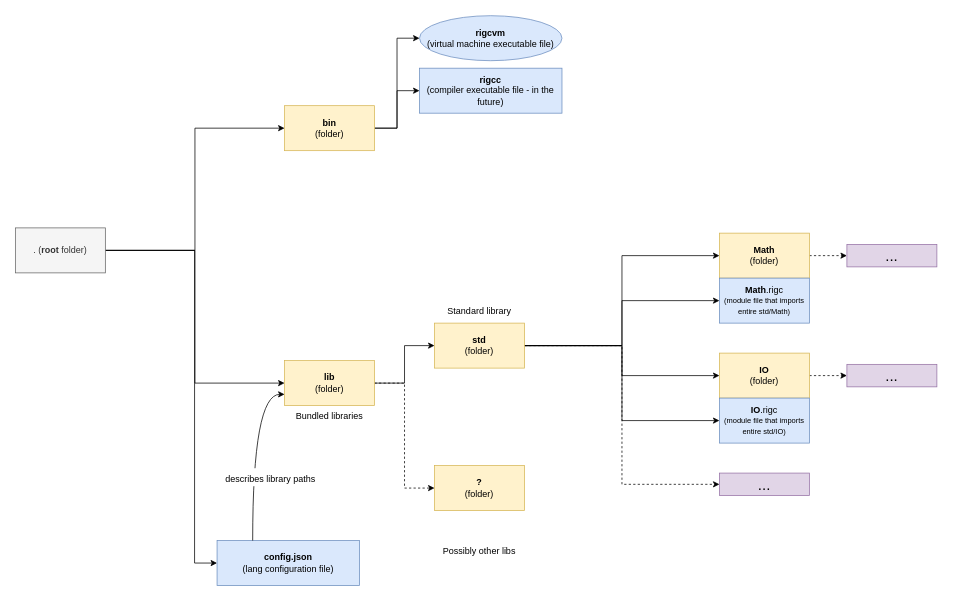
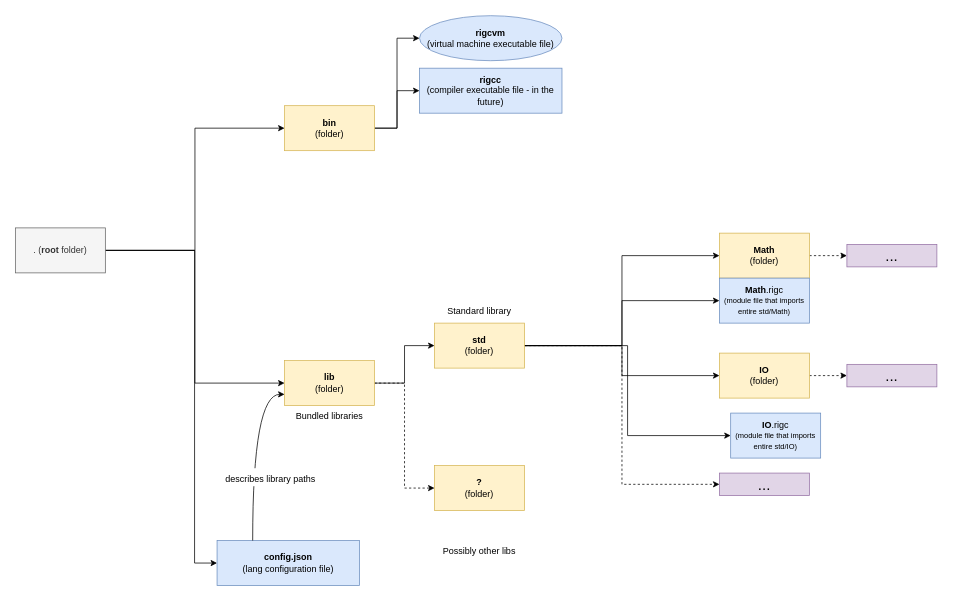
  <mxCell id="0" />
  <mxCell id="1" parent="0" />
  <mxCell id="2" style="edgeStyle=orthogonalEdgeStyle;rounded=0;orthogonalLoop=1;jettySize=auto;html=1;entryX=0;entryY=0.5;entryDx=0;entryDy=0;" edge="1" parent="1" source="5" target="8"><mxGeometry relative="1" as="geometry" /></mxCell>
  <mxCell id="3" style="edgeStyle=orthogonalEdgeStyle;rounded=0;orthogonalLoop=1;jettySize=auto;html=1;entryX=0;entryY=0.5;entryDx=0;entryDy=0;" edge="1" parent="1" source="5" target="13"><mxGeometry relative="1" as="geometry" /></mxCell>
  <mxCell id="4" style="rounded=0;orthogonalLoop=1;jettySize=auto;html=1;entryX=0;entryY=0.5;entryDx=0;entryDy=0;fontSize=12;startArrow=none;startFill=0;endArrow=classic;endFill=1;strokeColor=default;edgeStyle=orthogonalEdgeStyle;" edge="1" parent="1" source="5" target="33"><mxGeometry relative="1" as="geometry"><Array as="points"><mxPoint x="259" y="333" /><mxPoint x="259" y="750" /></Array></mxGeometry></mxCell>
  <mxCell id="5" value=". (&lt;b&gt;root&lt;/b&gt; folder)" style="rounded=0;whiteSpace=wrap;html=1;fillColor=#f5f5f5;strokeColor=#666666;fontColor=#333333;" vertex="1" parent="1"><mxGeometry x="20" y="303" width="120" height="60" as="geometry" /></mxCell>
  <mxCell id="6" style="edgeStyle=orthogonalEdgeStyle;rounded=0;orthogonalLoop=1;jettySize=auto;html=1;" edge="1" parent="1" source="8" target="9"><mxGeometry relative="1" as="geometry"><Array as="points"><mxPoint x="529" y="170" /><mxPoint x="529" y="50" /></Array></mxGeometry></mxCell>
  <mxCell id="7" style="edgeStyle=orthogonalEdgeStyle;rounded=0;orthogonalLoop=1;jettySize=auto;html=1;" edge="1" parent="1" source="8" target="10"><mxGeometry relative="1" as="geometry" /></mxCell>
  <mxCell id="8" value="&lt;b&gt;bin&lt;br&gt;&lt;/b&gt;(folder)" style="rounded=0;whiteSpace=wrap;html=1;fillColor=#fff2cc;strokeColor=#d6b656;" vertex="1" parent="1"><mxGeometry x="379" y="140" width="120" height="60" as="geometry" /></mxCell>
  <mxCell id="9" value="&lt;b&gt;rigcvm&lt;br&gt;&lt;/b&gt;(virtual machine executable file)" style="ellipse;whiteSpace=wrap;html=1;fillColor=#dae8fc;strokeColor=#6c8ebf;" vertex="1" parent="1"><mxGeometry x="559" y="20" width="190" height="60" as="geometry" /></mxCell>
  <mxCell id="10" value="&lt;b&gt;rigcc&lt;br&gt;&lt;/b&gt;(compiler executable file - in the future)" style="rounded=0;whiteSpace=wrap;html=1;fillColor=#dae8fc;strokeColor=#6c8ebf;" vertex="1" parent="1"><mxGeometry x="559" y="90" width="190" height="60" as="geometry" /></mxCell>
  <mxCell id="11" style="edgeStyle=orthogonalEdgeStyle;rounded=0;orthogonalLoop=1;jettySize=auto;html=1;" edge="1" parent="1" source="13" target="21"><mxGeometry relative="1" as="geometry" /></mxCell>
  <mxCell id="12" style="edgeStyle=orthogonalEdgeStyle;rounded=0;orthogonalLoop=1;jettySize=auto;html=1;dashed=1;fontSize=20;" edge="1" parent="1" source="13" target="29"><mxGeometry relative="1" as="geometry"><Array as="points"><mxPoint x="539" y="510" /><mxPoint x="539" y="650" /></Array></mxGeometry></mxCell>
  <mxCell id="13" value="&lt;b&gt;lib&lt;br&gt;&lt;/b&gt;(folder)" style="rounded=0;whiteSpace=wrap;html=1;fillColor=#fff2cc;strokeColor=#d6b656;" vertex="1" parent="1"><mxGeometry x="379" y="480" width="120" height="60" as="geometry" /></mxCell>
  <mxCell id="14" value="Standard library" style="text;html=1;strokeColor=none;fillColor=none;align=center;verticalAlign=middle;whiteSpace=wrap;rounded=0;" vertex="1" parent="1"><mxGeometry x="579" y="400" width="120" height="30" as="geometry" /></mxCell>
  <mxCell id="15" value="Bundled libraries" style="text;html=1;strokeColor=none;fillColor=none;align=center;verticalAlign=middle;whiteSpace=wrap;rounded=0;" vertex="1" parent="1"><mxGeometry x="379" y="540" width="120" height="30" as="geometry" /></mxCell>
  <mxCell id="16" style="edgeStyle=orthogonalEdgeStyle;rounded=0;orthogonalLoop=1;jettySize=auto;html=1;entryX=0;entryY=0.5;entryDx=0;entryDy=0;fontSize=10;" edge="1" parent="1" source="21" target="23"><mxGeometry relative="1" as="geometry" /></mxCell>
  <mxCell id="17" style="edgeStyle=orthogonalEdgeStyle;rounded=0;orthogonalLoop=1;jettySize=auto;html=1;fontSize=10;" edge="1" parent="1" source="21" target="24"><mxGeometry relative="1" as="geometry" /></mxCell>
  <mxCell id="18" style="edgeStyle=orthogonalEdgeStyle;rounded=0;orthogonalLoop=1;jettySize=auto;html=1;entryX=0;entryY=0.5;entryDx=0;entryDy=0;fontSize=10;" edge="1" parent="1" source="21" target="26"><mxGeometry relative="1" as="geometry" /></mxCell>
  <mxCell id="19" style="edgeStyle=orthogonalEdgeStyle;rounded=0;orthogonalLoop=1;jettySize=auto;html=1;entryX=0;entryY=0.5;entryDx=0;entryDy=0;fontSize=10;" edge="1" parent="1" source="21" target="27"><mxGeometry relative="1" as="geometry" /></mxCell>
  <mxCell id="20" style="edgeStyle=orthogonalEdgeStyle;rounded=0;orthogonalLoop=1;jettySize=auto;html=1;entryX=0;entryY=0.5;entryDx=0;entryDy=0;fontSize=20;dashed=1;" edge="1" parent="1" source="21" target="28"><mxGeometry relative="1" as="geometry" /></mxCell>
  <mxCell id="21" value="&lt;b&gt;std&lt;br&gt;&lt;/b&gt;(folder)" style="rounded=0;whiteSpace=wrap;html=1;fillColor=#fff2cc;strokeColor=#d6b656;" vertex="1" parent="1"><mxGeometry x="579" y="430" width="120" height="60" as="geometry" /></mxCell>
  <mxCell id="22" style="edgeStyle=orthogonalEdgeStyle;rounded=0;orthogonalLoop=1;jettySize=auto;html=1;entryX=0;entryY=0.5;entryDx=0;entryDy=0;dashed=1;fontSize=20;" edge="1" parent="1" source="23" target="31"><mxGeometry relative="1" as="geometry" /></mxCell>
  <mxCell id="23" value="&lt;b&gt;Math&lt;br&gt;&lt;/b&gt;(folder)" style="rounded=0;whiteSpace=wrap;html=1;fillColor=#fff2cc;strokeColor=#d6b656;" vertex="1" parent="1"><mxGeometry x="959" y="310" width="120" height="60" as="geometry" /></mxCell>
  <mxCell id="24" value="&lt;b&gt;Math&lt;/b&gt;.rigc&lt;br&gt;&lt;font style=&quot;font-size: 10px&quot;&gt;(module file that imports entire std/Math)&lt;/font&gt;" style="rounded=0;whiteSpace=wrap;html=1;fillColor=#dae8fc;strokeColor=#6c8ebf;" vertex="1" parent="1"><mxGeometry x="959" y="370" width="120" height="60" as="geometry" /></mxCell>
  <mxCell id="25" style="edgeStyle=orthogonalEdgeStyle;rounded=0;orthogonalLoop=1;jettySize=auto;html=1;entryX=0;entryY=0.5;entryDx=0;entryDy=0;dashed=1;fontSize=20;" edge="1" parent="1" source="26" target="32"><mxGeometry relative="1" as="geometry" /></mxCell>
  <mxCell id="26" value="&lt;b&gt;IO&lt;br&gt;&lt;/b&gt;(folder)" style="rounded=0;whiteSpace=wrap;html=1;fillColor=#fff2cc;strokeColor=#d6b656;" vertex="1" parent="1"><mxGeometry x="959" y="470" width="120" height="60" as="geometry" /></mxCell>
- <mxCell id="27" value="&lt;b&gt;IO&lt;/b&gt;.rigc&lt;br&gt;&lt;font style=&quot;font-size: 10px&quot;&gt;(module file that imports entire std/IO)&lt;/font&gt;" style="rounded=0;whiteSpace=wrap;html=1;fillColor=#dae8fc;strokeColor=#6c8ebf;" vertex="1" parent="1"><mxGeometry x="959" y="530" width="120" height="60" as="geometry" /></mxCell>
+ <mxCell id="27" value="&lt;b&gt;IO&lt;/b&gt;.rigc&lt;br&gt;&lt;font style=&quot;font-size: 10px&quot;&gt;(module file that imports entire std/IO)&lt;/font&gt;" style="rounded=0;whiteSpace=wrap;html=1;fillColor=#dae8fc;strokeColor=#6c8ebf;" vertex="1" parent="1"><mxGeometry x="974" y="550" width="120" height="60" as="geometry" /></mxCell>
  <mxCell id="28" value="..." style="text;html=1;strokeColor=#9673a6;fillColor=#e1d5e7;align=center;verticalAlign=middle;whiteSpace=wrap;rounded=0;fontSize=20;fontStyle=0" vertex="1" parent="1"><mxGeometry x="959" y="630" width="120" height="30" as="geometry" /></mxCell>
  <mxCell id="29" value="&lt;b&gt;?&lt;br&gt;&lt;/b&gt;(folder)" style="rounded=0;whiteSpace=wrap;html=1;fillColor=#fff2cc;strokeColor=#d6b656;" vertex="1" parent="1"><mxGeometry x="579" y="620" width="120" height="60" as="geometry" /></mxCell>
  <mxCell id="30" value="Possibly other libs" style="text;html=1;strokeColor=none;fillColor=none;align=center;verticalAlign=middle;whiteSpace=wrap;rounded=0;" vertex="1" parent="1"><mxGeometry x="579" y="720" width="120" height="30" as="geometry" /></mxCell>
  <mxCell id="31" value="..." style="text;html=1;strokeColor=#9673a6;fillColor=#e1d5e7;align=center;verticalAlign=middle;whiteSpace=wrap;rounded=0;fontSize=20;fontStyle=0" vertex="1" parent="1"><mxGeometry x="1129" y="325" width="120" height="30" as="geometry" /></mxCell>
  <mxCell id="32" value="..." style="text;html=1;strokeColor=#9673a6;fillColor=#e1d5e7;align=center;verticalAlign=middle;whiteSpace=wrap;rounded=0;fontSize=20;fontStyle=0" vertex="1" parent="1"><mxGeometry x="1129" y="485" width="120" height="30" as="geometry" /></mxCell>
  <mxCell id="33" value="&lt;b&gt;config.json&lt;br&gt;&lt;/b&gt;(lang configuration file)" style="rounded=0;whiteSpace=wrap;html=1;fillColor=#dae8fc;strokeColor=#6c8ebf;" vertex="1" parent="1"><mxGeometry x="289" y="720" width="190" height="60" as="geometry" /></mxCell>
  <mxCell id="34" style="edgeStyle=orthogonalEdgeStyle;rounded=0;orthogonalLoop=1;jettySize=auto;html=1;entryX=0;entryY=0.75;entryDx=0;entryDy=0;fontSize=20;curved=1;endArrow=classic;endFill=1;startArrow=none;startFill=0;exitX=0.25;exitY=0;exitDx=0;exitDy=0;" edge="1" parent="1" source="33" target="13"><mxGeometry relative="1" as="geometry"><mxPoint x="327" y="723" as="sourcePoint" /><Array as="points"><mxPoint x="337" y="525" /></Array></mxGeometry></mxCell>
  <mxCell id="35" value="&lt;font style=&quot;font-size: 12px&quot;&gt;describes library paths&lt;/font&gt;" style="edgeLabel;html=1;align=center;verticalAlign=middle;resizable=0;points=[];fontSize=20;" vertex="1" connectable="0" parent="34"><mxGeometry x="0.05" relative="1" as="geometry"><mxPoint x="23" y="39" as="offset" /></mxGeometry></mxCell>
  <mxCell id="36" style="edgeStyle=orthogonalEdgeStyle;rounded=0;orthogonalLoop=1;jettySize=auto;html=1;exitX=0.5;exitY=1;exitDx=0;exitDy=0;fontSize=12;startArrow=none;startFill=0;endArrow=classic;endFill=1;strokeColor=default;" edge="1" parent="1" source="33" target="33"><mxGeometry relative="1" as="geometry" /></mxCell>
